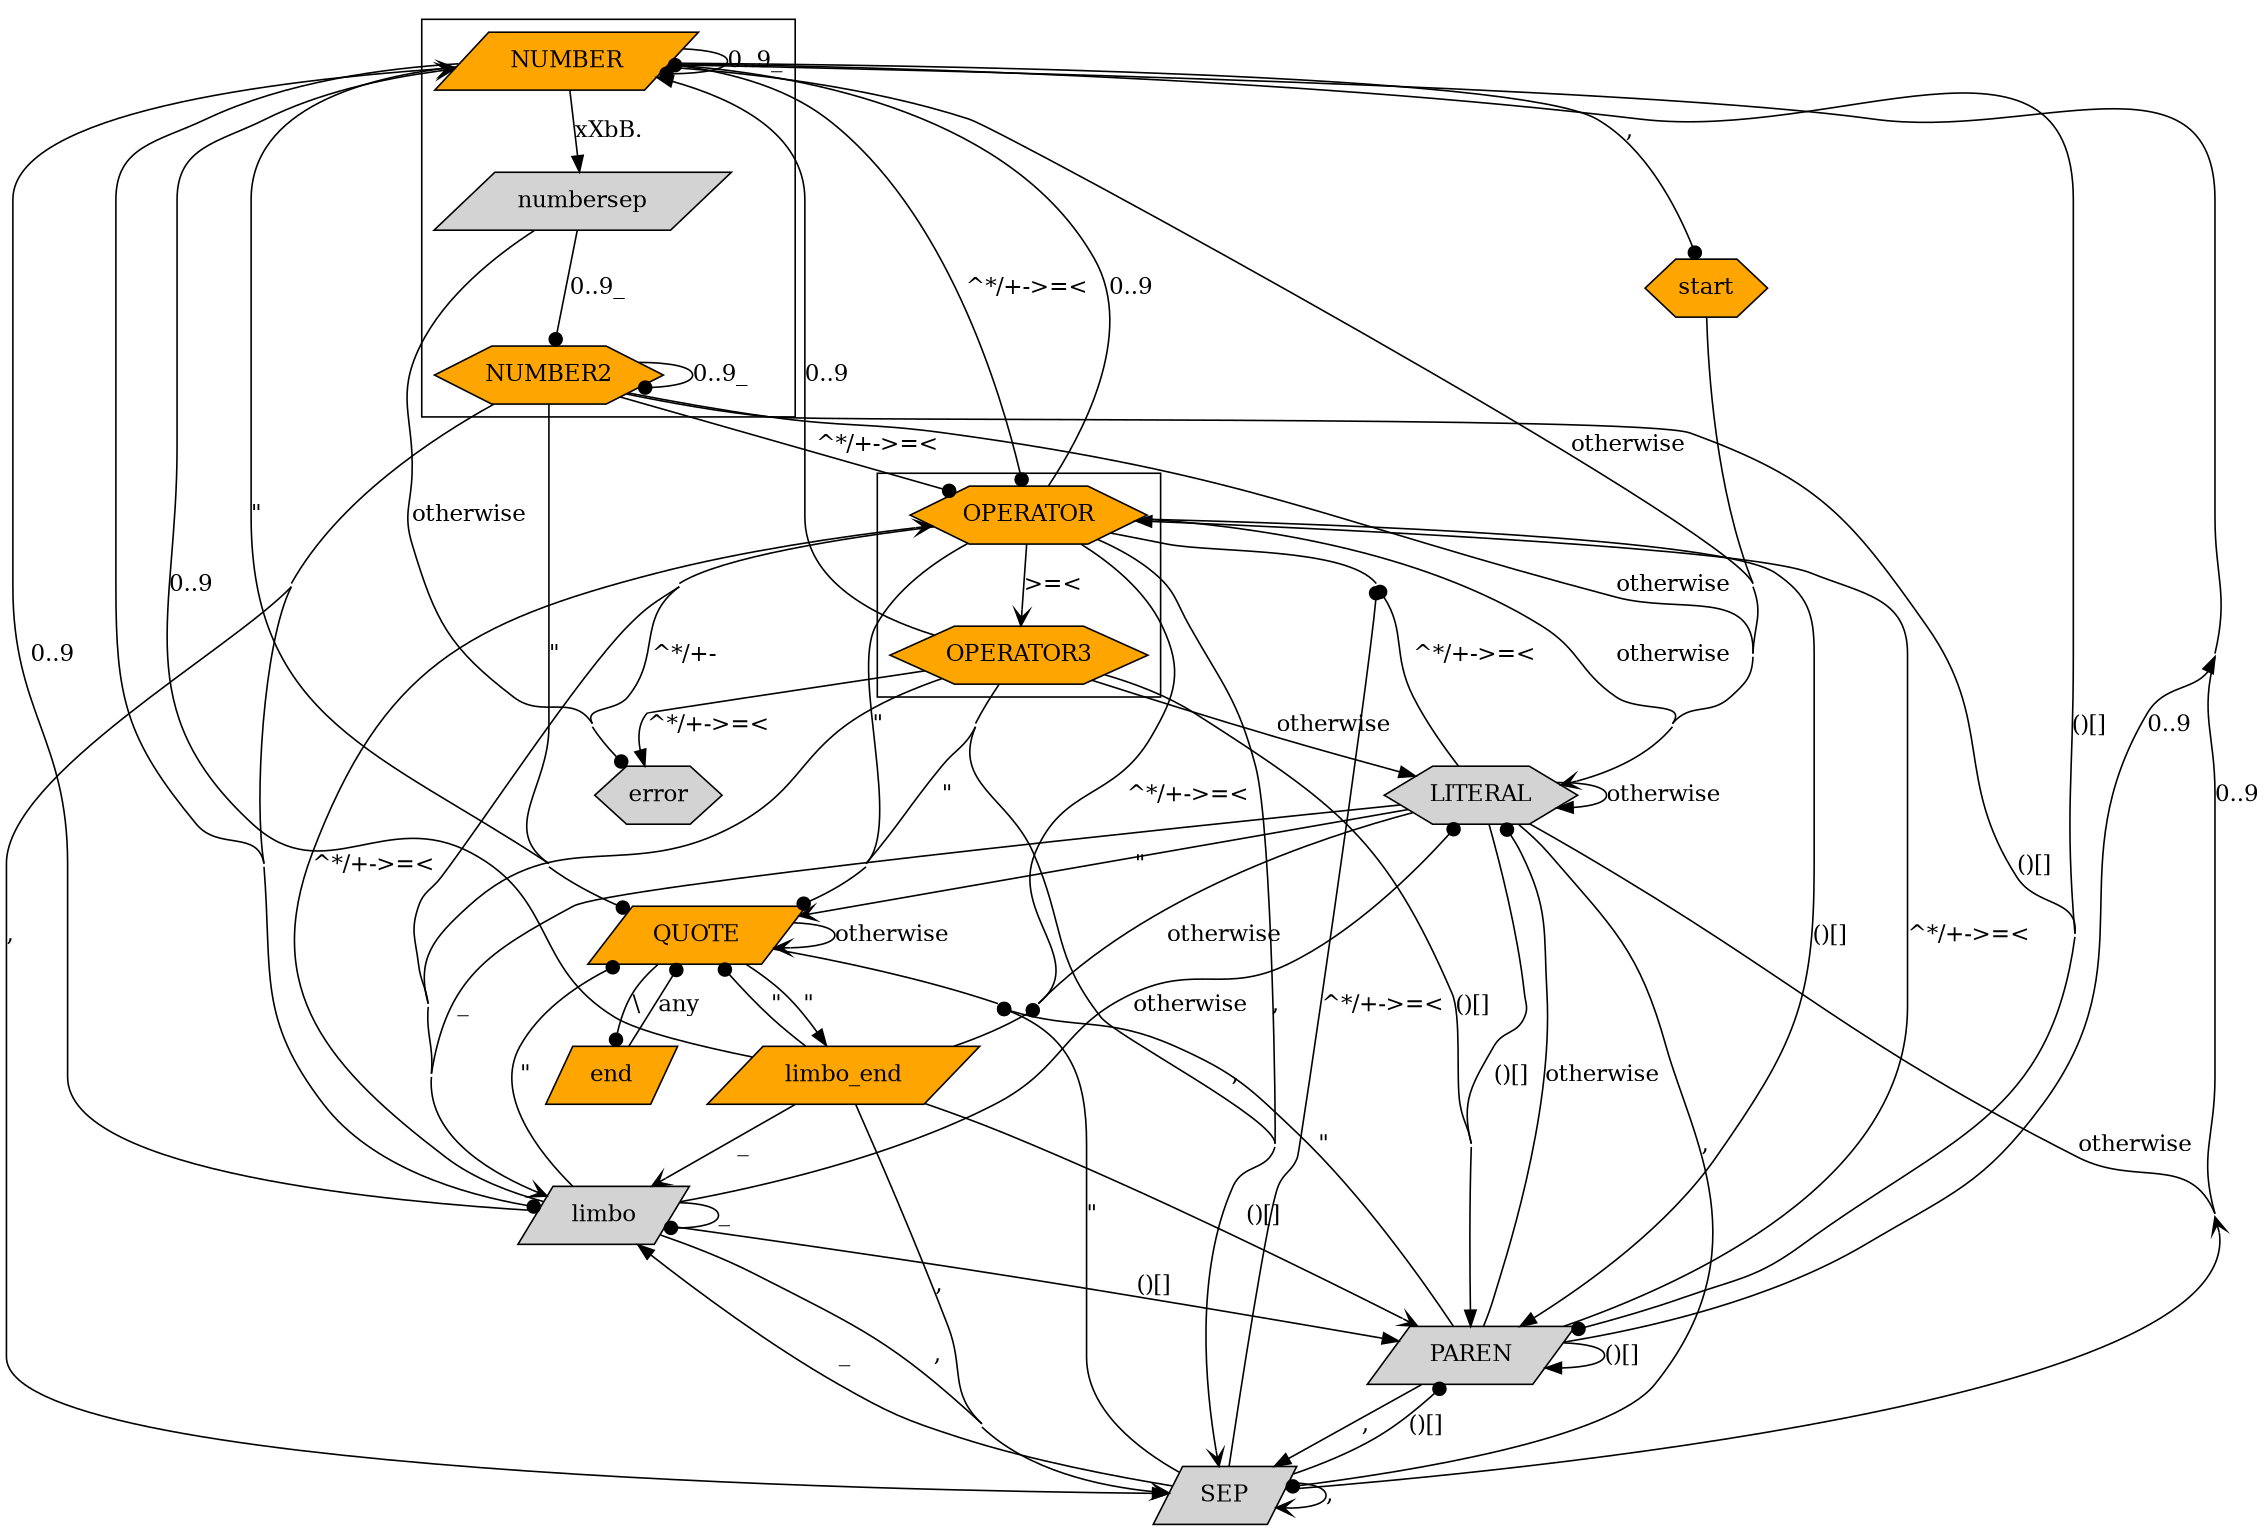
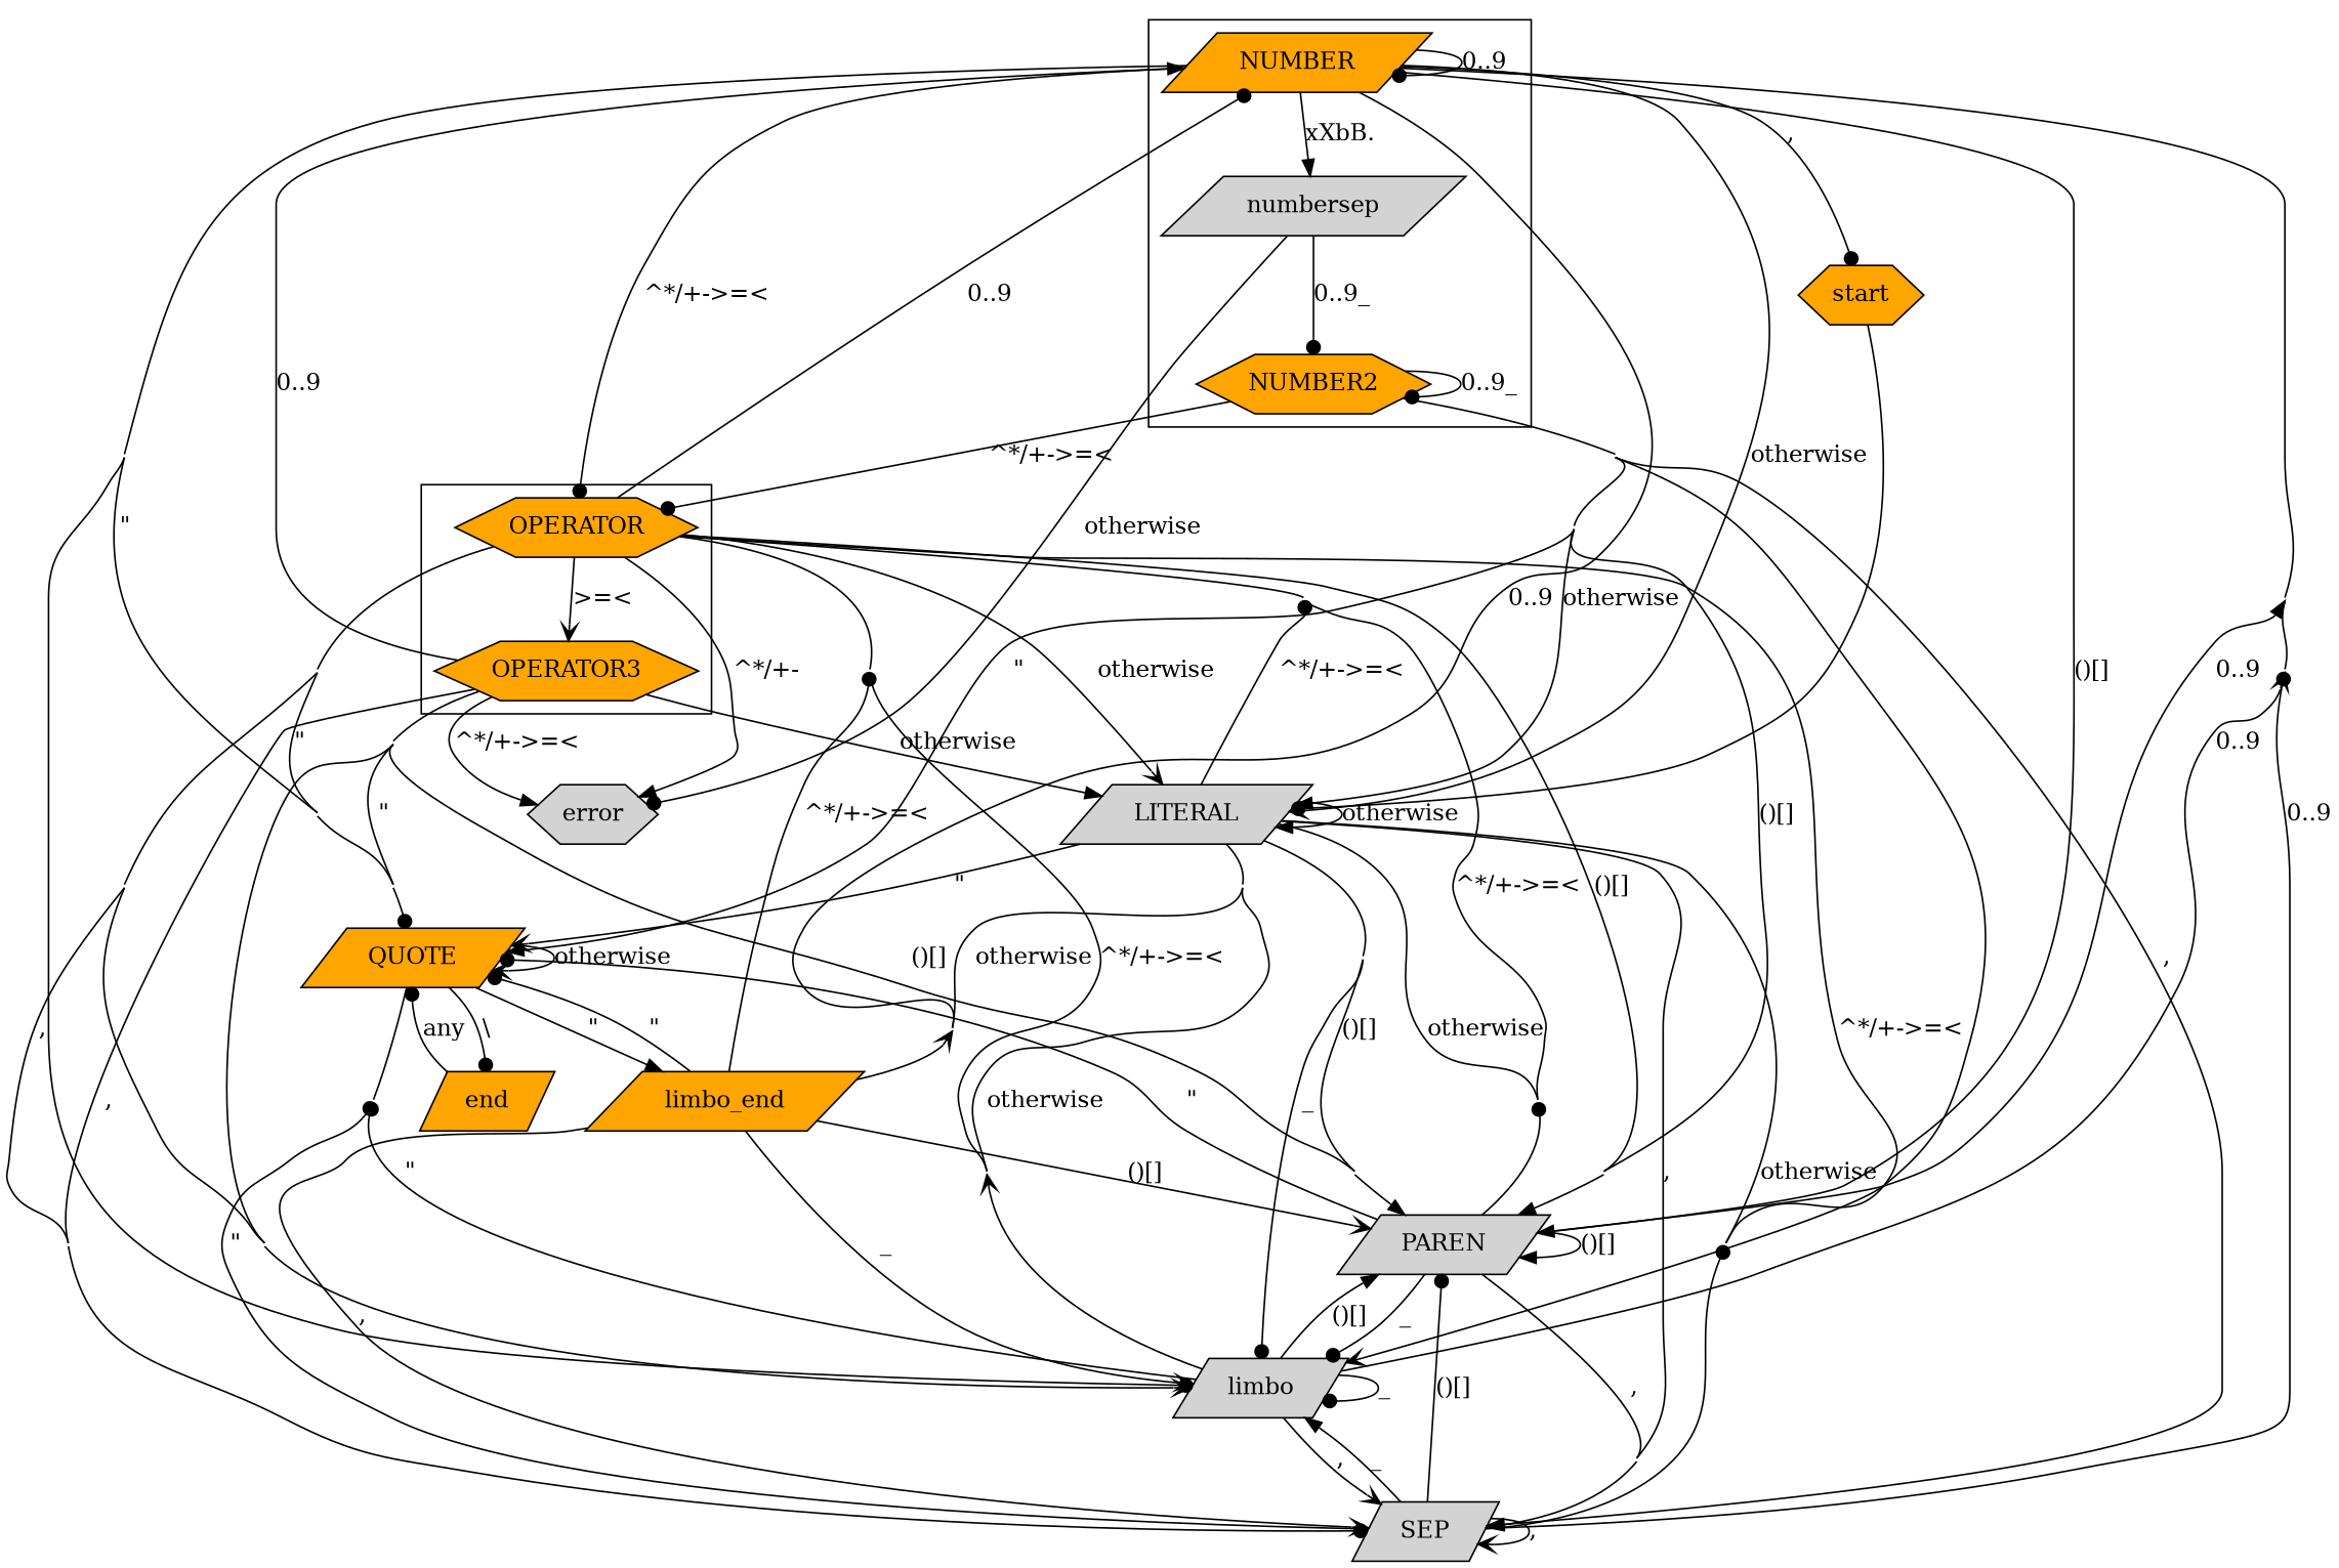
  digraph {
    concentrate=true
    newrank=true
    splines=true
    node [fillcolor=orange shape=parallelogram style=filled]
    edge [arrowhead=dot]
    NUMBER
    numbersep [fillcolor=lightgrey]
    NUMBER2 [shape=hexagon]
    OPERATOR [shape=hexagon]
    n5 [label=OPERATOR3 shape=hexagon]
-   LITERAL [fillcolor=lightgrey shape=hexagon]
+   LITERAL [fillcolor=lightgrey]
    QUOTE
    PAREN [fillcolor=lightgrey]
    limbo [fillcolor=lightgrey]
    start [shape=hexagon]
    error [fillcolor=lightgrey shape=hexagon]
    SEP [fillcolor=lightgrey]
    n13 [label=end]
    n14 [label=limbo_end]
    subgraph cluster_1 {
      shape=none
      NUMBER
      numbersep
      NUMBER2
    }
    subgraph cluster_2 {
      shape=none
      OPERATOR
      n5
    }
    NUMBER -> NUMBER [label="0..9_"]
    NUMBER -> numbersep [arrowhead=normal label="xXbB."]
    NUMBER -> OPERATOR [label="^*/+->=<"]
    NUMBER -> LITERAL [arrowhead=vee label=otherwise]
    NUMBER -> QUOTE [label="\""]
    NUMBER -> PAREN [arrowhead=normal label="()[]"]
    NUMBER -> limbo [label=" "]
    NUMBER -> start [label=","]
    numbersep -> NUMBER2 [label="0..9_"]
    numbersep -> error [label=otherwise]
    NUMBER2 -> NUMBER2 [label="0..9_"]
    NUMBER2 -> OPERATOR [label="^*/+->=<"]
    NUMBER2 -> LITERAL [arrowhead=normal label=otherwise]
    NUMBER2 -> QUOTE [arrowhead=normal label="\""]
    NUMBER2 -> PAREN [label="()[]"]
    NUMBER2 -> limbo [arrowhead=vee label=" "]
    NUMBER2 -> SEP [arrowhead=normal label=","]
    OPERATOR -> NUMBER [label="0..9"]
    OPERATOR -> n5 [arrowhead=vee label=">=<"]
    OPERATOR -> LITERAL [arrowhead=vee label=otherwise]
    OPERATOR -> QUOTE [label="\""]
    OPERATOR -> PAREN [arrowhead=normal label="()[]"]
    OPERATOR -> limbo [arrowhead=vee label=" "]
    OPERATOR -> error [arrowhead=normal label="^*/+-"]
    OPERATOR -> SEP [label=","]
    n5 -> NUMBER [arrowhead=normal label="0..9"]
    n5 -> LITERAL [arrowhead=normal label=otherwise]
    n5 -> QUOTE [arrowhead=normal label="\""]
    n5 -> PAREN [arrowhead=normal label="()[]"]
    n5 -> limbo [arrowhead=normal label=" "]
    n5 -> error [arrowhead=normal label="^*/+->=<"]
    n5 -> SEP [arrowhead=vee label=","]
    LITERAL -> OPERATOR [label="^*/+->=<"]
    LITERAL -> LITERAL [arrowhead=normal label=otherwise]
    LITERAL -> QUOTE [arrowhead=vee label="\""]
    LITERAL -> PAREN [label="()[]"]
    LITERAL -> limbo [label=_]
    LITERAL -> SEP [label=","]
    QUOTE -> QUOTE [arrowhead=vee label=otherwise]
    QUOTE -> n13 [label="\\"]
    QUOTE -> n14 [arrowhead=normal label="\""]
    PAREN -> NUMBER [arrowhead=normal label="0..9"]
    PAREN -> OPERATOR [arrowhead=normal label="^*/+->=<"]
    PAREN -> LITERAL [label=otherwise]
    PAREN -> QUOTE [label="\""]
    PAREN -> PAREN [arrowhead=normal label="()[]"]
+   PAREN -> limbo [label=_]
    PAREN -> SEP [arrowhead=normal label=","]
    limbo -> NUMBER [arrowhead=vee label="0..9"]
    limbo -> OPERATOR [arrowhead=vee label="^*/+->=<"]
    limbo -> LITERAL [label=otherwise]
    limbo -> QUOTE [label="\""]
    limbo -> PAREN [arrowhead=normal label="()[]"]
    limbo -> limbo [label=_]
    limbo -> SEP [arrowhead=vee label=","]
    start -> LITERAL
    SEP -> NUMBER [label="0..9"]
    SEP -> OPERATOR [label="^*/+->=<"]
    SEP -> LITERAL [arrowhead=vee label=otherwise]
    SEP -> QUOTE [label="\""]
    SEP -> PAREN [label="()[]"]
    SEP -> limbo [arrowhead=normal label=_]
    SEP -> SEP [arrowhead=vee label=","]
    n13 -> QUOTE [label=any]
    n14 -> NUMBER [arrowhead=vee label="0..9"]
    n14 -> OPERATOR [label="^*/+->=<"]
    n14 -> LITERAL [arrowhead=vee label=otherwise]
    n14 -> QUOTE [label="\""]
    n14 -> PAREN [arrowhead=vee label="()[]"]
    n14 -> limbo [arrowhead=vee label=_]
    n14 -> SEP [arrowhead=vee label=","]
  }
